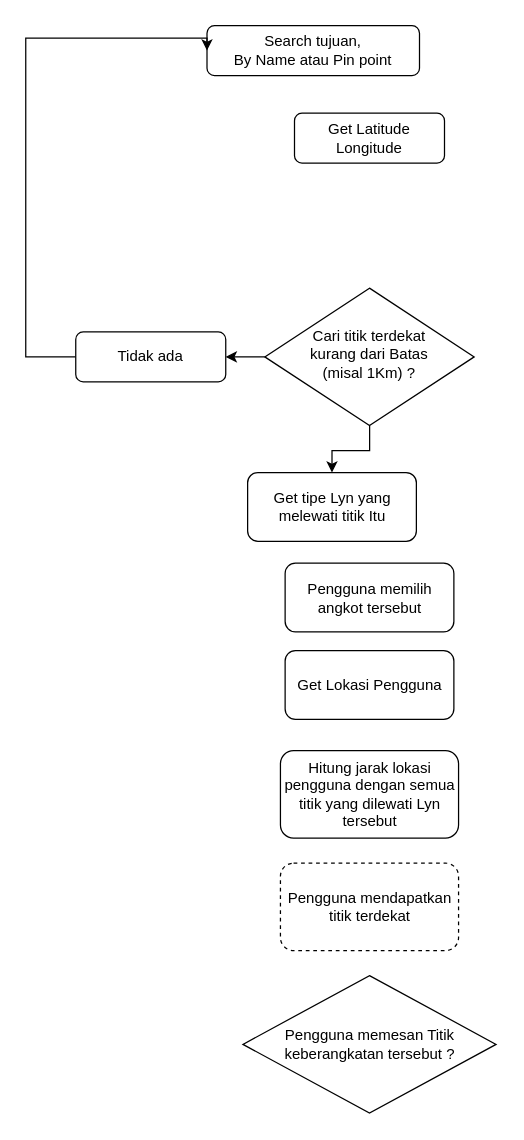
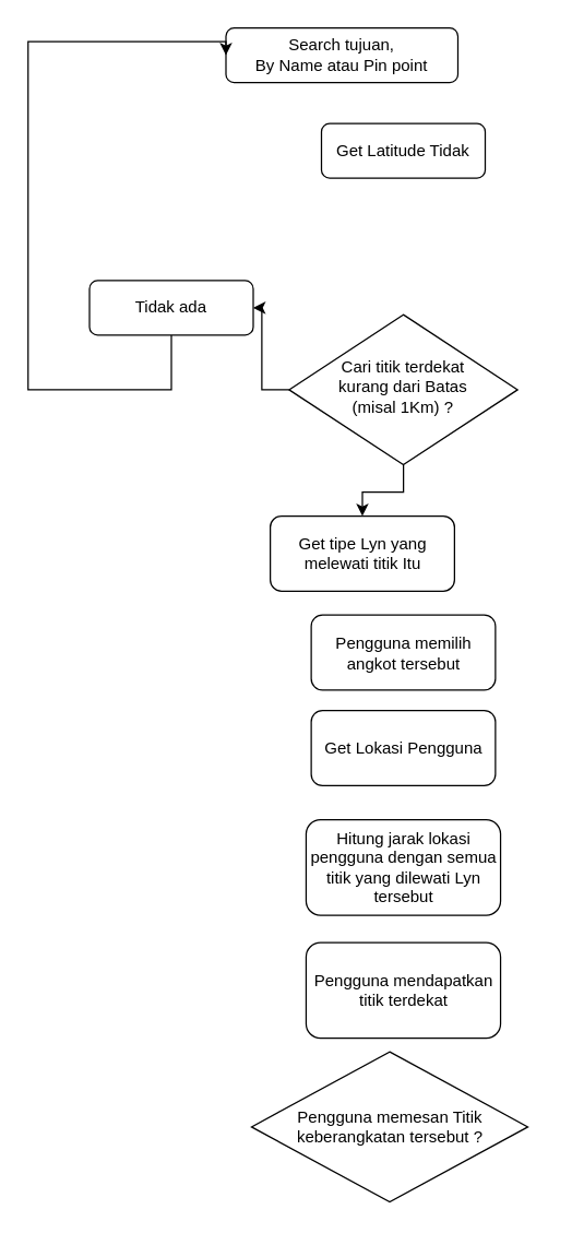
  <mxCell id="0" />
  <mxCell id="1" parent="0" />
  <mxCell id="2" value="Search tujuan,&lt;br&gt;By Name atau Pin point" style="rounded=1;whiteSpace=wrap;html=1;fontSize=12;glass=0;strokeWidth=1;shadow=0;" parent="1" vertex="1"><mxGeometry x="165" y="20" width="170" height="40" as="geometry" /></mxCell>
  <mxCell id="3" value="" style="edgeStyle=orthogonalEdgeStyle;rounded=0;orthogonalLoop=1;jettySize=auto;html=1;" edge="1" parent="1" source="5" target="9"><mxGeometry relative="1" as="geometry" /></mxCell>
  <mxCell id="4" value="" style="edgeStyle=orthogonalEdgeStyle;rounded=0;orthogonalLoop=1;jettySize=auto;html=1;" edge="1" parent="1" source="5" target="7"><mxGeometry relative="1" as="geometry" /></mxCell>
  <mxCell id="5" value="Cari titik terdekat &lt;br&gt;kurang dari Batas &lt;br&gt;(misal 1Km) ?" style="rhombus;whiteSpace=wrap;html=1;shadow=0;fontFamily=Helvetica;fontSize=12;align=center;strokeWidth=1;spacing=6;spacingTop=-4;" parent="1" vertex="1"><mxGeometry x="211.25" y="230" width="167.5" height="110" as="geometry" /></mxCell>
- <mxCell id="6" value="Get Latitude Longitude" style="rounded=1;whiteSpace=wrap;html=1;fontSize=12;glass=0;strokeWidth=1;shadow=0;" parent="1" vertex="1"><mxGeometry x="235" y="90" width="120" height="40" as="geometry" /></mxCell>
+ <mxCell id="6" value="Get Latitude Tidak" style="rounded=1;whiteSpace=wrap;html=1;fontSize=12;glass=0;strokeWidth=1;shadow=0;" parent="1" vertex="1"><mxGeometry x="235" y="90" width="120" height="40" as="geometry" /></mxCell>
  <mxCell id="7" value="Get tipe Lyn yang melewati titik Itu" style="rounded=1;whiteSpace=wrap;html=1;fontSize=12;glass=0;strokeWidth=1;shadow=0;" parent="1" vertex="1"><mxGeometry x="197.5" y="377.5" width="135" height="55" as="geometry" /></mxCell>
  <mxCell id="8" style="edgeStyle=orthogonalEdgeStyle;rounded=0;orthogonalLoop=1;jettySize=auto;html=1;entryX=0;entryY=0.5;entryDx=0;entryDy=0;" edge="1" parent="1" source="9" target="2"><mxGeometry relative="1" as="geometry"><Array as="points"><mxPoint x="20" y="285" /><mxPoint x="20" y="30" /></Array></mxGeometry></mxCell>
- <mxCell id="9" value="Tidak ada" style="rounded=1;whiteSpace=wrap;html=1;fontSize=12;glass=0;strokeWidth=1;shadow=0;" parent="1" vertex="1"><mxGeometry x="60" y="265" width="120" height="40" as="geometry" /></mxCell>
+ <mxCell id="9" value="Tidak ada" style="rounded=1;whiteSpace=wrap;html=1;fontSize=12;glass=0;strokeWidth=1;shadow=0;" parent="1" vertex="1"><mxGeometry x="65" y="205" width="120" height="40" as="geometry" /></mxCell>
  <mxCell id="10" value="Get Lokasi Pengguna" style="rounded=1;whiteSpace=wrap;html=1;fontSize=12;glass=0;strokeWidth=1;shadow=0;" vertex="1" parent="1"><mxGeometry x="227.5" y="520" width="135" height="55" as="geometry" /></mxCell>
  <mxCell id="11" value="Hitung jarak lokasi pengguna dengan semua titik yang dilewati Lyn tersebut" style="rounded=1;whiteSpace=wrap;html=1;fontSize=12;glass=0;strokeWidth=1;shadow=0;" vertex="1" parent="1"><mxGeometry x="223.75" y="600" width="142.5" height="70" as="geometry" /></mxCell>
  <mxCell id="12" value="Pengguna memilih angkot tersebut" style="rounded=1;whiteSpace=wrap;html=1;fontSize=12;glass=0;strokeWidth=1;shadow=0;" vertex="1" parent="1"><mxGeometry x="227.5" y="450" width="135" height="55" as="geometry" /></mxCell>
- <mxCell id="13" value="Pengguna mendapatkan titik terdekat" style="rounded=1;whiteSpace=wrap;html=1;fontSize=12;glass=0;strokeWidth=1;shadow=0;dashed=1;" vertex="1" parent="1"><mxGeometry x="223.75" y="690" width="142.5" height="70" as="geometry" /></mxCell>
- <mxCell id="14" value="Pengguna memesan Titik keberangkatan tersebut ?" style="rhombus;whiteSpace=wrap;html=1;" vertex="1" parent="1"><mxGeometry x="193.75" y="780" width="202.5" height="110" as="geometry" /></mxCell>
+ <mxCell id="13" value="Pengguna mendapatkan titik terdekat" style="rounded=1;whiteSpace=wrap;html=1;fontSize=12;glass=0;strokeWidth=1;shadow=0;" vertex="1" parent="1"><mxGeometry x="223.75" y="690" width="142.5" height="70" as="geometry" /></mxCell>
+ <mxCell id="14" value="Pengguna memesan Titik keberangkatan tersebut ?" style="rhombus;whiteSpace=wrap;html=1;" vertex="1" parent="1"><mxGeometry x="183.75" y="770" width="202.5" height="110" as="geometry" /></mxCell>
